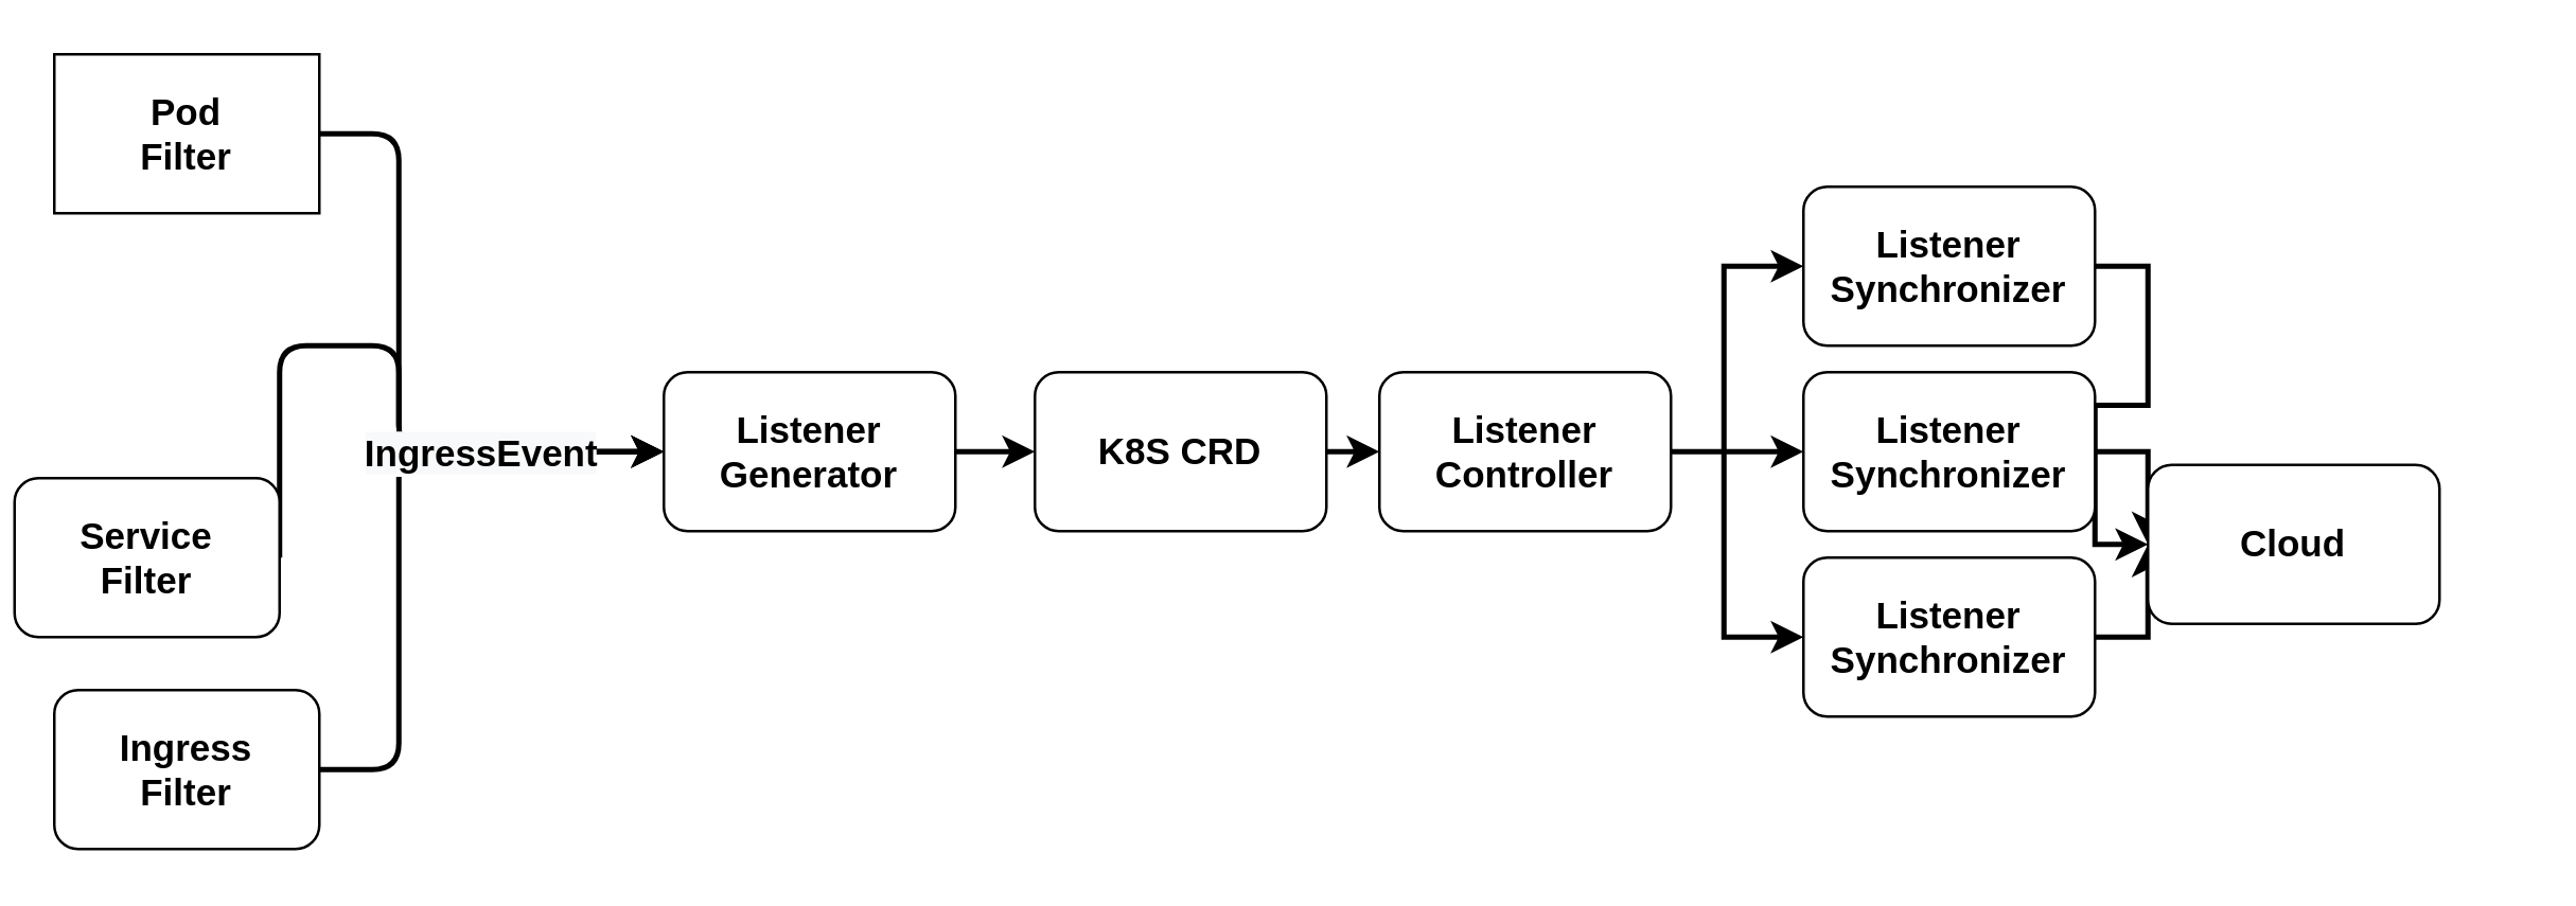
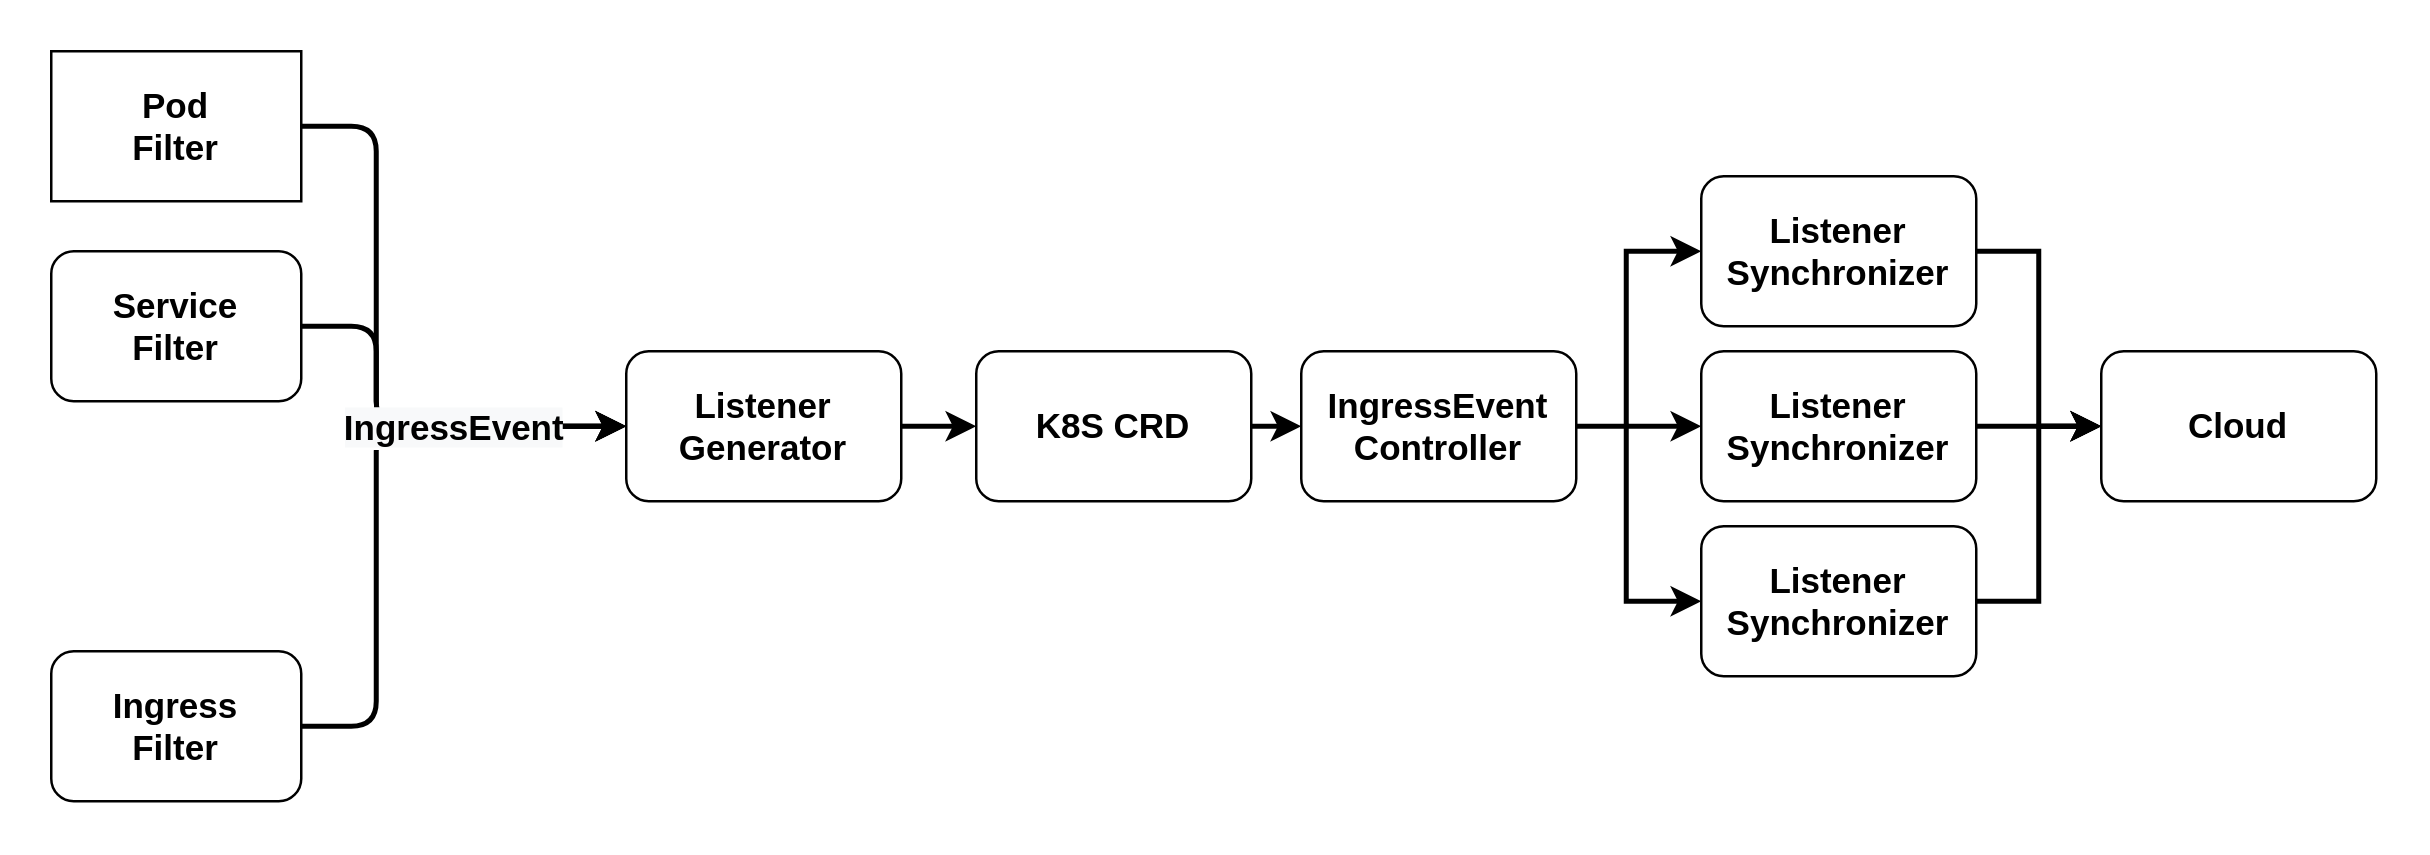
  <mxCell id="0" />
  <mxCell id="1" parent="0" />
  <mxCell id="2" value="Pod&lt;br&gt;Filter" style="whiteSpace=wrap;html=1;fontSize=14;fontStyle=1;rounded=0;" vertex="1" parent="1"><mxGeometry x="20" y="20" width="100" height="60" as="geometry" /></mxCell>
  <mxCell id="3" style="edgeStyle=orthogonalEdgeStyle;rounded=1;orthogonalLoop=1;jettySize=auto;html=1;exitX=1;exitY=0.5;exitDx=0;exitDy=0;entryX=0;entryY=0.5;entryDx=0;entryDy=0;fontSize=14;strokeWidth=2;" edge="1" parent="1" source="4" target="8"><mxGeometry relative="1" as="geometry"><Array as="points"><mxPoint x="150" y="130" /><mxPoint x="150" y="170" /></Array></mxGeometry></mxCell>
- <mxCell id="4" value="Service&lt;br&gt;Filter" style="rounded=1;whiteSpace=wrap;html=1;fontSize=14;fontStyle=1" vertex="1" parent="1"><mxGeometry x="5" y="180" width="100" height="60" as="geometry" /></mxCell>
+ <mxCell id="4" value="Service&lt;br&gt;Filter" style="rounded=1;whiteSpace=wrap;html=1;fontSize=14;fontStyle=1" vertex="1" parent="1"><mxGeometry x="20" y="100" width="100" height="60" as="geometry" /></mxCell>
  <mxCell id="5" style="edgeStyle=orthogonalEdgeStyle;rounded=1;orthogonalLoop=1;jettySize=auto;html=1;exitX=1;exitY=0.5;exitDx=0;exitDy=0;entryX=0;entryY=0.5;entryDx=0;entryDy=0;fontSize=14;strokeWidth=2;" edge="1" parent="1" source="6" target="8"><mxGeometry relative="1" as="geometry"><Array as="points"><mxPoint x="150" y="290" /><mxPoint x="150" y="170" /></Array></mxGeometry></mxCell>
  <mxCell id="6" value="Ingress&lt;br&gt;Filter" style="rounded=1;whiteSpace=wrap;html=1;fontSize=14;fontStyle=1" vertex="1" parent="1"><mxGeometry x="20" y="260" width="100" height="60" as="geometry" /></mxCell>
  <mxCell id="7" style="edgeStyle=orthogonalEdgeStyle;rounded=1;orthogonalLoop=1;jettySize=auto;html=1;exitX=1;exitY=0.5;exitDx=0;exitDy=0;entryX=0;entryY=0.5;entryDx=0;entryDy=0;fontSize=14;strokeWidth=2;" edge="1" parent="1" source="8" target="10"><mxGeometry relative="1" as="geometry" /></mxCell>
  <mxCell id="8" value="Listener&lt;br&gt;Generator" style="rounded=1;whiteSpace=wrap;html=1;fontSize=14;fontStyle=1" vertex="1" parent="1"><mxGeometry x="250" y="140" width="110" height="60" as="geometry" /></mxCell>
  <mxCell id="9" style="edgeStyle=orthogonalEdgeStyle;rounded=0;orthogonalLoop=1;jettySize=auto;html=1;exitX=1;exitY=0.5;exitDx=0;exitDy=0;entryX=0;entryY=0.5;entryDx=0;entryDy=0;strokeWidth=2;fontSize=14;" edge="1" parent="1" source="10" target="14"><mxGeometry relative="1" as="geometry" /></mxCell>
  <mxCell id="10" value="K8S CRD" style="rounded=1;whiteSpace=wrap;html=1;fontSize=14;fontStyle=1" vertex="1" parent="1"><mxGeometry x="390" y="140" width="110" height="60" as="geometry" /></mxCell>
  <mxCell id="11" style="edgeStyle=orthogonalEdgeStyle;rounded=0;orthogonalLoop=1;jettySize=auto;html=1;exitX=1;exitY=0.5;exitDx=0;exitDy=0;entryX=0;entryY=0.5;entryDx=0;entryDy=0;strokeWidth=2;fontSize=14;" edge="1" parent="1" target="16"><mxGeometry relative="1" as="geometry"><mxPoint x="650" y="170" as="sourcePoint" /><Array as="points"><mxPoint x="650" y="100" /></Array></mxGeometry></mxCell>
  <mxCell id="12" style="edgeStyle=orthogonalEdgeStyle;rounded=0;orthogonalLoop=1;jettySize=auto;html=1;exitX=1;exitY=0.5;exitDx=0;exitDy=0;entryX=0;entryY=0.5;entryDx=0;entryDy=0;strokeWidth=2;fontSize=14;" edge="1" parent="1" target="18"><mxGeometry relative="1" as="geometry"><mxPoint x="650" y="170" as="sourcePoint" /></mxGeometry></mxCell>
  <mxCell id="13" style="edgeStyle=orthogonalEdgeStyle;rounded=0;orthogonalLoop=1;jettySize=auto;html=1;entryX=0;entryY=0.5;entryDx=0;entryDy=0;strokeWidth=2;fontSize=14;" edge="1" parent="1" source="14" target="20"><mxGeometry relative="1" as="geometry"><mxPoint x="650" y="170" as="sourcePoint" /><Array as="points"><mxPoint x="650" y="170" /><mxPoint x="650" y="240" /></Array></mxGeometry></mxCell>
- <mxCell id="14" value="Listener&lt;br&gt;Controller" style="rounded=1;whiteSpace=wrap;html=1;fontSize=14;fontStyle=1" vertex="1" parent="1"><mxGeometry x="520" y="140" width="110" height="60" as="geometry" /></mxCell>
+ <mxCell id="14" value="IngressEvent&lt;br&gt;Controller" style="rounded=1;whiteSpace=wrap;html=1;fontSize=14;fontStyle=1" vertex="1" parent="1"><mxGeometry x="520" y="140" width="110" height="60" as="geometry" /></mxCell>
  <mxCell id="15" style="edgeStyle=orthogonalEdgeStyle;rounded=0;orthogonalLoop=1;jettySize=auto;html=1;exitX=1;exitY=0.5;exitDx=0;exitDy=0;entryX=0;entryY=0.5;entryDx=0;entryDy=0;strokeWidth=2;fontSize=14;" edge="1" parent="1" source="16" target="21"><mxGeometry relative="1" as="geometry" /></mxCell>
  <mxCell id="16" value="Listener&lt;br&gt;Synchronizer" style="rounded=1;whiteSpace=wrap;html=1;fontSize=14;fontStyle=1" vertex="1" parent="1"><mxGeometry x="680" y="70" width="110" height="60" as="geometry" /></mxCell>
  <mxCell id="17" style="edgeStyle=orthogonalEdgeStyle;rounded=0;orthogonalLoop=1;jettySize=auto;html=1;exitX=1;exitY=0.5;exitDx=0;exitDy=0;entryX=0;entryY=0.5;entryDx=0;entryDy=0;strokeWidth=2;fontSize=14;" edge="1" parent="1" source="18" target="21"><mxGeometry relative="1" as="geometry" /></mxCell>
  <mxCell id="18" value="Listener&lt;br&gt;Synchronizer" style="rounded=1;whiteSpace=wrap;html=1;fontSize=14;fontStyle=1" vertex="1" parent="1"><mxGeometry x="680" y="140" width="110" height="60" as="geometry" /></mxCell>
  <mxCell id="19" style="edgeStyle=orthogonalEdgeStyle;rounded=0;orthogonalLoop=1;jettySize=auto;html=1;exitX=1;exitY=0.5;exitDx=0;exitDy=0;entryX=0;entryY=0.5;entryDx=0;entryDy=0;strokeWidth=2;fontSize=14;" edge="1" parent="1" source="20" target="21"><mxGeometry relative="1" as="geometry" /></mxCell>
  <mxCell id="20" value="Listener&lt;br&gt;Synchronizer" style="rounded=1;whiteSpace=wrap;html=1;fontSize=14;fontStyle=1" vertex="1" parent="1"><mxGeometry x="680" y="210" width="110" height="60" as="geometry" /></mxCell>
- <mxCell id="21" value="Cloud" style="rounded=1;whiteSpace=wrap;html=1;fontSize=14;fontStyle=1" vertex="1" parent="1"><mxGeometry x="810" y="175" width="110" height="60" as="geometry" /></mxCell>
+ <mxCell id="21" value="Cloud" style="rounded=1;whiteSpace=wrap;html=1;fontSize=14;fontStyle=1" vertex="1" parent="1"><mxGeometry x="840" y="140" width="110" height="60" as="geometry" /></mxCell>
  <mxCell id="22" value="" style="endArrow=classic;html=1;fontSize=14;exitX=1;exitY=0.5;exitDx=0;exitDy=0;entryX=0;entryY=0.5;entryDx=0;entryDy=0;edgeStyle=orthogonalEdgeStyle;strokeWidth=2;" edge="1" parent="1" source="2" target="8"><mxGeometry width="50" height="50" relative="1" as="geometry"><mxPoint x="230" y="40" as="sourcePoint" /><mxPoint x="280" y="-10" as="targetPoint" /><Array as="points"><mxPoint x="150" y="50" /><mxPoint x="150" y="170" /></Array></mxGeometry></mxCell>
  <mxCell id="23" value="&lt;span style=&quot;font-weight: 700 ; background-color: rgb(248 , 249 , 250)&quot;&gt;IngressEvent&lt;/span&gt;" style="edgeLabel;html=1;align=center;verticalAlign=middle;resizable=0;points=[];fontSize=14;" vertex="1" connectable="0" parent="22"><mxGeometry x="0.439" relative="1" as="geometry"><mxPoint as="offset" /></mxGeometry></mxCell>
  <mxCell id="24" value="" style="text;html=1;strokeColor=none;align=center;verticalAlign=middle;whiteSpace=wrap;rounded=0;fontSize=14;fontStyle=1;fillColor=#ffffff;" vertex="1" parent="1"><mxGeometry x="295" y="290" width="95" height="20" as="geometry" /></mxCell>
